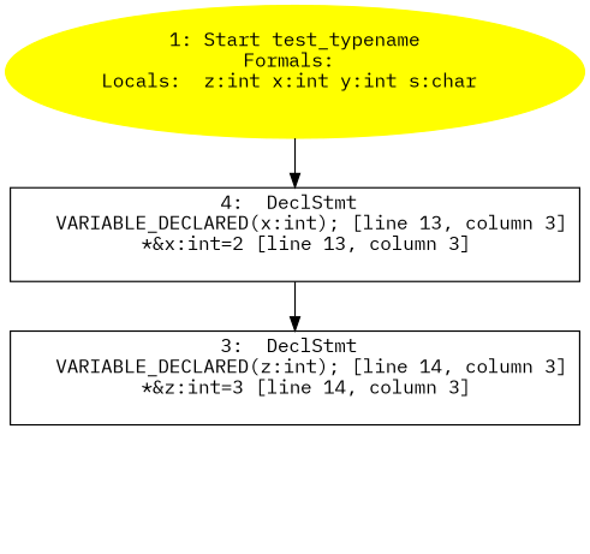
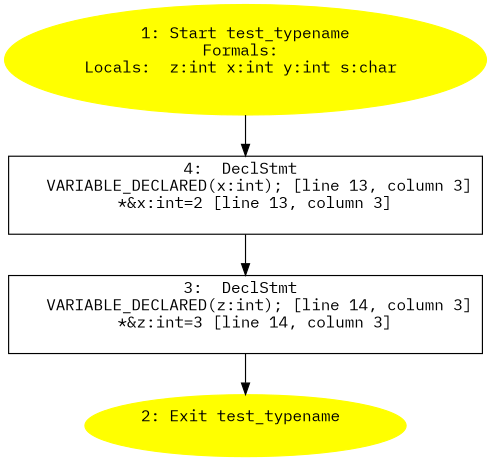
  digraph {
    fontname="IBM Plex Mono"
    node [fontname="IBM Plex Mono"]
    edge [fontname="IBM Plex Mono"]
    n1 [color=yellow label="1: Start test_typename\nFormals: \nLocals:  z:int x:int y:int s:char \n  " style=filled]
    n2 [label="4:  DeclStmt \n   VARIABLE_DECLARED(x:int); [line 13, column 3]\n  *&x:int=2 [line 13, column 3]\n " shape=box]
    n3 [label="3:  DeclStmt \n   VARIABLE_DECLARED(z:int); [line 14, column 3]\n  *&z:int=3 [line 14, column 3]\n " shape=box]
+   n4 [color=yellow label="2: Exit test_typename \n  " style=filled]
    n1 -> n2
    n2 -> n3
+   n3 -> n4
  }
